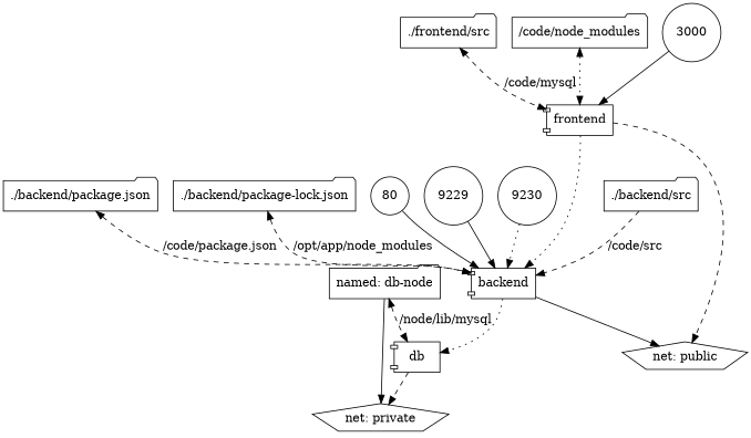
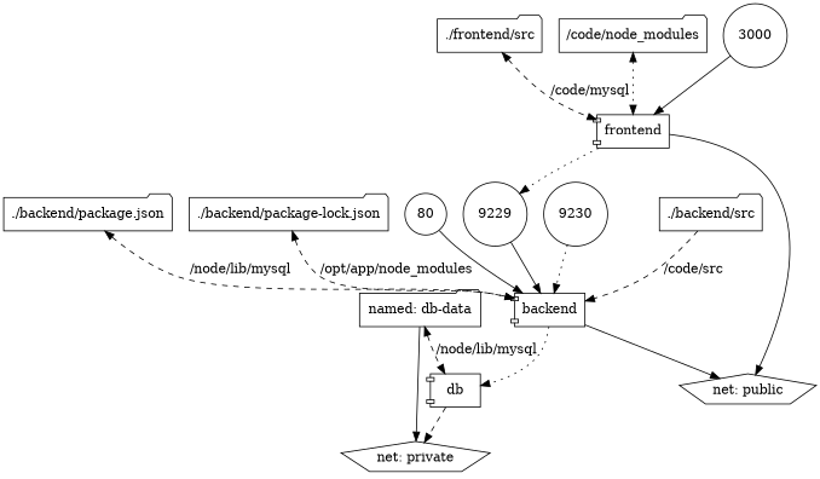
  digraph {
    bgcolor="#ffffff"
    node [shape=folder]
    edge [style=dashed]
    backend [shape=component]
    db [shape=component]
    "net: public" [shape=pentagon]
-   "named: db-data" [label="named: db-node"]
+   "named: db-data"
    "net: private" [shape=pentagon]
    "./backend/src"
    "./backend/package.json"
    "./backend/package-lock.json"
    80 [shape=circle]
    9229 [shape=circle]
    9230 [shape=circle]
    frontend [shape=component]
    "./frontend/src"
    "/code/node_modules"
    3000 [shape=circle]
    backend -> db [style=dotted]
    backend -> "net: public" [style=""]
    db -> "net: private"
    "named: db-data" -> db [dir=both label="/node/lib/mysql"]
    "named: db-data" -> "net: private" [style=""]
    "./backend/src" -> backend [label="/code/src"]
-   "./backend/package.json" -> backend [dir=both label="/code/package.json"]
+   "./backend/package.json" -> backend [dir=both label="/node/lib/mysql"]
    "./backend/package-lock.json" -> backend [dir=both label="/opt/app/node_modules"]
    80 -> backend [style=solid]
    9229 -> backend [style=solid]
    9230 -> backend [style=dotted]
-   frontend -> backend [style=dotted]
-   frontend -> "net: public"
+   frontend -> 9229 [style=dotted]
+   frontend -> "net: public" [style=""]
    "./frontend/src" -> frontend [dir=both label="/code/mysql"]
    "/code/node_modules" -> frontend [dir=both style=dotted]
    3000 -> frontend [style=solid]
  }
